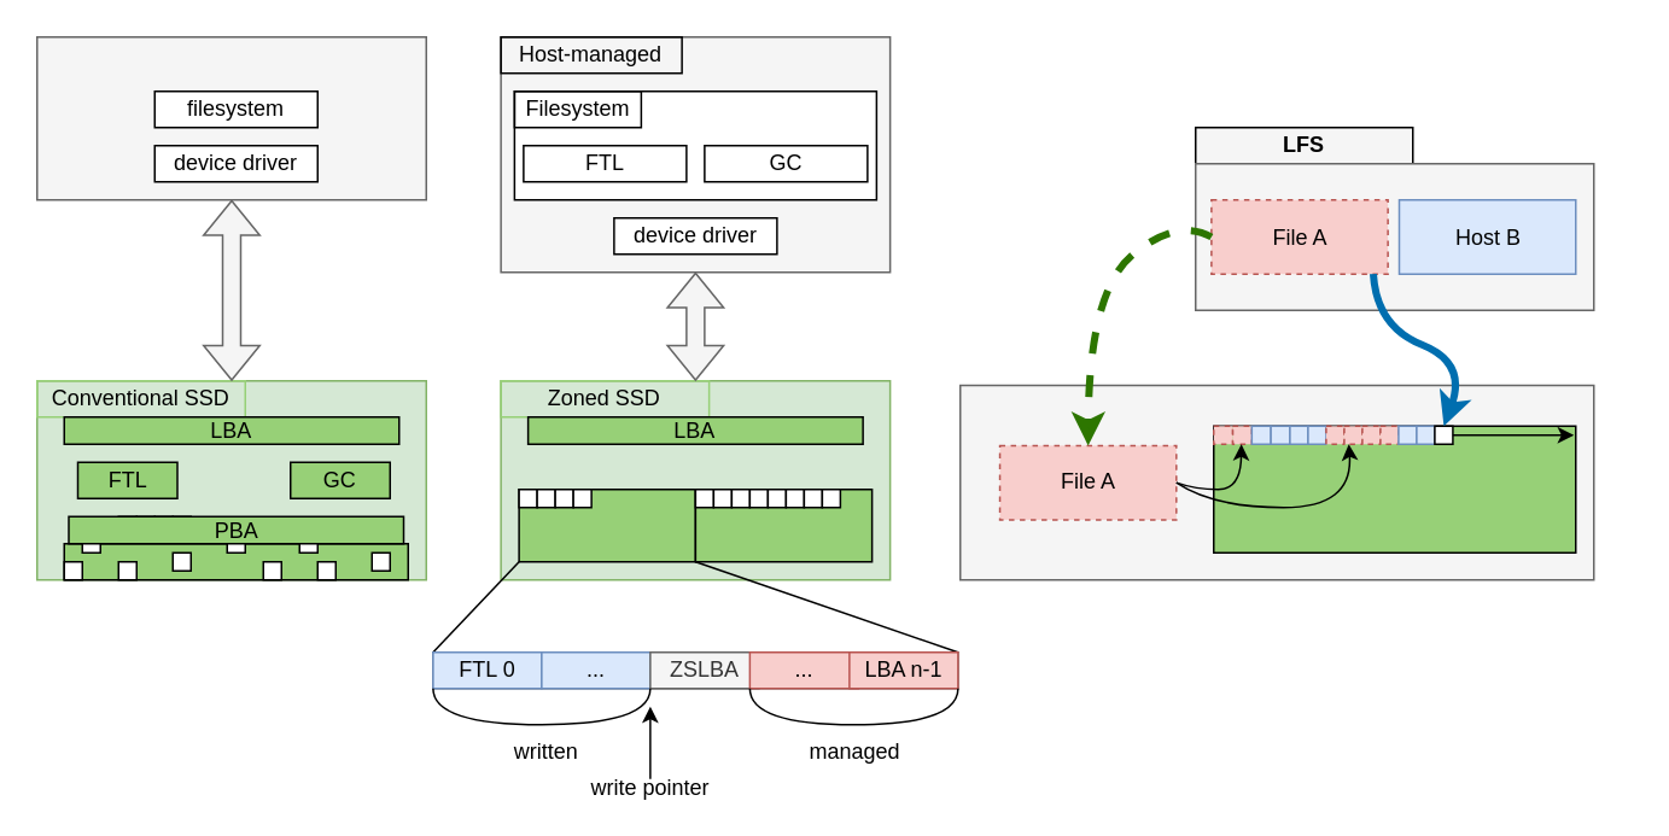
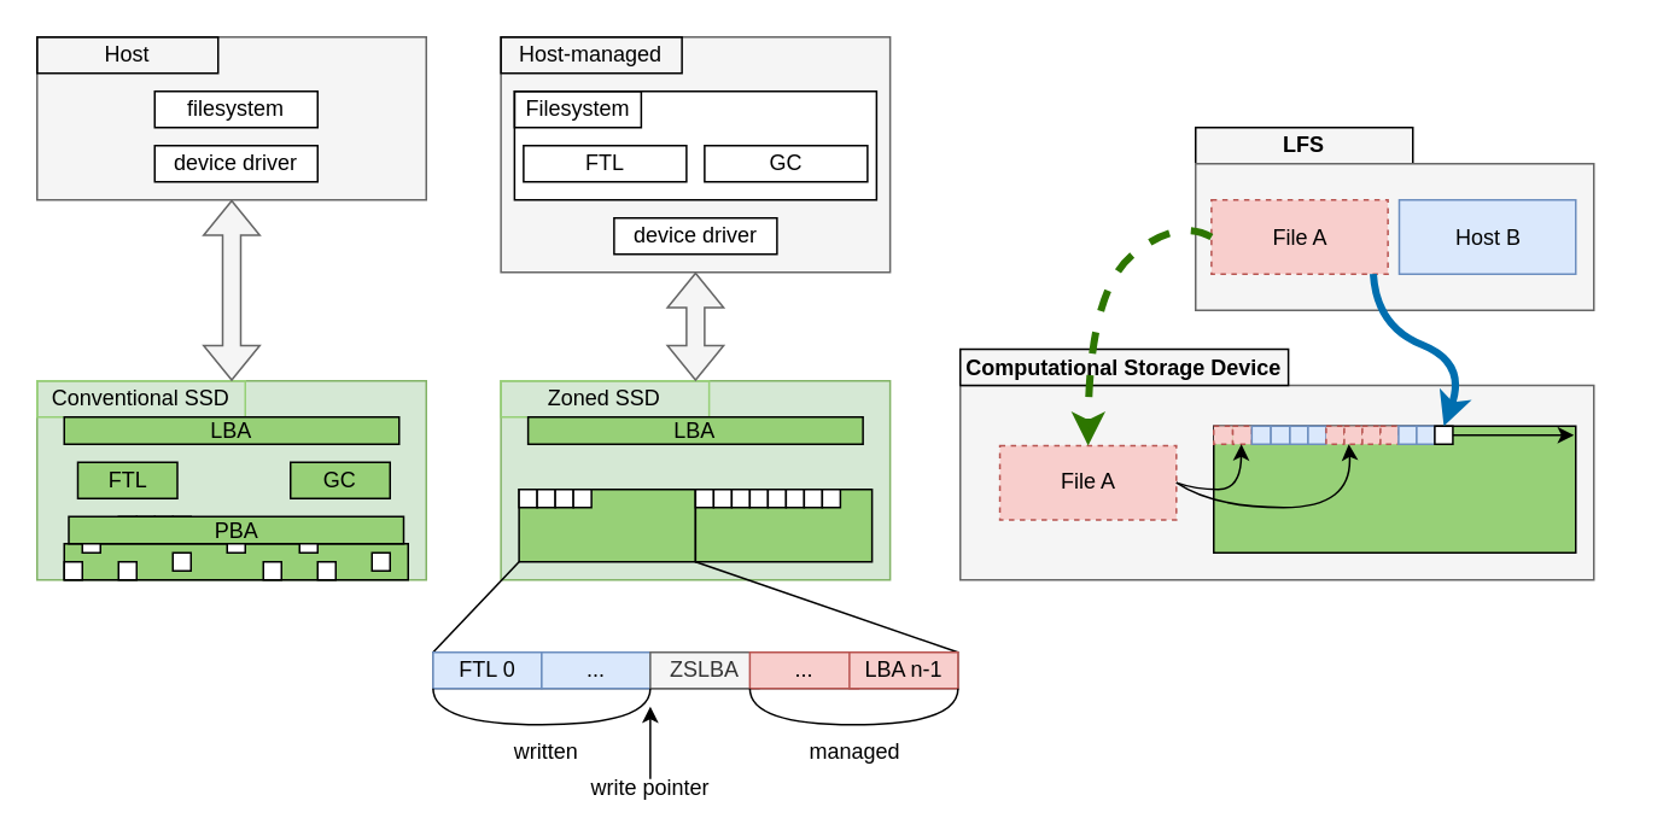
  <mxCell id="0" />
  <mxCell id="1" parent="0" />
  <mxCell id="2" value="" style="rounded=0;whiteSpace=wrap;html=1;fillColor=#f5f5f5;strokeColor=#666666;fontColor=#333333;" parent="1" vertex="1"><mxGeometry x="276.25" y="20" width="215" height="130" as="geometry" /></mxCell>
  <mxCell id="3" value="" style="rounded=0;whiteSpace=wrap;html=1;fillColor=#f5f5f5;strokeColor=#666666;fontColor=#333333;" parent="1" vertex="1"><mxGeometry x="20" y="20" width="215" height="90" as="geometry" /></mxCell>
  <mxCell id="4" value="" style="rounded=0;whiteSpace=wrap;html=1;fillColor=#d5e8d4;strokeColor=#82b366;" parent="1" vertex="1"><mxGeometry x="20" y="210" width="215" height="110" as="geometry" /></mxCell>
+ <mxCell id="5" value="Host" style="text;html=1;fillColor=none;align=center;verticalAlign=middle;whiteSpace=wrap;rounded=0;strokeColor=#000000;" parent="1" vertex="1"><mxGeometry x="20" y="20" width="100" height="20" as="geometry" /></mxCell>
  <mxCell id="6" value="Conventional SSD" style="text;html=1;fillColor=none;align=center;verticalAlign=middle;whiteSpace=wrap;rounded=0;strokeColor=#97D077;" parent="1" vertex="1"><mxGeometry x="20" y="210" width="115" height="20" as="geometry" /></mxCell>
  <mxCell id="7" value="device driver" style="rounded=0;whiteSpace=wrap;html=1;" parent="1" vertex="1"><mxGeometry x="85" y="80" width="90" height="20" as="geometry" /></mxCell>
  <mxCell id="8" value="filesystem" style="rounded=0;whiteSpace=wrap;html=1;" parent="1" vertex="1"><mxGeometry x="85" y="50" width="90" height="20" as="geometry" /></mxCell>
  <mxCell id="9" value="" style="rounded=0;whiteSpace=wrap;html=1;fillColor=#d5e8d4;strokeColor=#82b366;" parent="1" vertex="1"><mxGeometry x="276.25" y="210" width="215" height="110" as="geometry" /></mxCell>
  <mxCell id="10" value="Host-managed" style="text;html=1;fillColor=none;align=center;verticalAlign=middle;whiteSpace=wrap;rounded=0;strokeColor=#000000;" parent="1" vertex="1"><mxGeometry x="276.25" y="20" width="100" height="20" as="geometry" /></mxCell>
  <mxCell id="11" value="Zoned SSD" style="text;html=1;fillColor=none;align=center;verticalAlign=middle;whiteSpace=wrap;rounded=0;strokeColor=#97D077;" parent="1" vertex="1"><mxGeometry x="276.25" y="210" width="115" height="20" as="geometry" /></mxCell>
  <mxCell id="12" value="device driver" style="rounded=0;whiteSpace=wrap;html=1;" parent="1" vertex="1"><mxGeometry x="338.75" y="120" width="90" height="20" as="geometry" /></mxCell>
  <mxCell id="13" value="" style="rounded=0;whiteSpace=wrap;html=1;" parent="1" vertex="1"><mxGeometry x="283.75" y="50" width="200" height="60" as="geometry" /></mxCell>
  <mxCell id="14" value="" style="group;fontSize=12;" parent="1" vertex="1" connectable="0"><mxGeometry x="35" y="300" width="190" height="20" as="geometry" /></mxCell>
  <mxCell id="15" value="" style="group" parent="14" vertex="1" connectable="0"><mxGeometry width="190" height="20" as="geometry" /></mxCell>
  <mxCell id="16" value="" style="rounded=0;whiteSpace=wrap;html=1;fillColor=#97D077;" parent="15" vertex="1"><mxGeometry width="190" height="20" as="geometry" /></mxCell>
  <mxCell id="17" value="" style="rounded=0;whiteSpace=wrap;html=1;" parent="15" vertex="1"><mxGeometry x="30" y="-15" width="10" height="10" as="geometry" /></mxCell>
  <mxCell id="18" value="" style="rounded=0;whiteSpace=wrap;html=1;" parent="15" vertex="1"><mxGeometry x="40" y="-15" width="10" height="10" as="geometry" /></mxCell>
  <mxCell id="19" value="" style="rounded=0;whiteSpace=wrap;html=1;" parent="15" vertex="1"><mxGeometry x="50" y="-15" width="10" height="10" as="geometry" /></mxCell>
  <mxCell id="20" value="" style="rounded=0;whiteSpace=wrap;html=1;" parent="15" vertex="1"><mxGeometry x="10" y="-5" width="10" height="10" as="geometry" /></mxCell>
  <mxCell id="21" value="" style="rounded=0;whiteSpace=wrap;html=1;" parent="15" vertex="1"><mxGeometry y="10" width="10" height="10" as="geometry" /></mxCell>
  <mxCell id="22" value="" style="rounded=0;whiteSpace=wrap;html=1;" parent="15" vertex="1"><mxGeometry x="30" y="10" width="10" height="10" as="geometry" /></mxCell>
  <mxCell id="23" value="" style="rounded=0;whiteSpace=wrap;html=1;" parent="15" vertex="1"><mxGeometry x="170" y="5" width="10" height="10" as="geometry" /></mxCell>
  <mxCell id="24" value="" style="rounded=0;whiteSpace=wrap;html=1;" parent="15" vertex="1"><mxGeometry x="60" y="-15" width="10" height="10" as="geometry" /></mxCell>
  <mxCell id="25" value="" style="rounded=0;whiteSpace=wrap;html=1;" parent="15" vertex="1"><mxGeometry x="90" y="-5" width="10" height="10" as="geometry" /></mxCell>
  <mxCell id="26" value="" style="rounded=0;whiteSpace=wrap;html=1;" parent="15" vertex="1"><mxGeometry x="60" y="5" width="10" height="10" as="geometry" /></mxCell>
  <mxCell id="27" value="" style="rounded=0;whiteSpace=wrap;html=1;" parent="15" vertex="1"><mxGeometry x="130" y="-5" width="10" height="10" as="geometry" /></mxCell>
  <mxCell id="28" value="" style="rounded=0;whiteSpace=wrap;html=1;" parent="15" vertex="1"><mxGeometry x="140" y="10" width="10" height="10" as="geometry" /></mxCell>
  <mxCell id="29" value="" style="rounded=0;whiteSpace=wrap;html=1;" parent="15" vertex="1"><mxGeometry x="110" y="10" width="10" height="10" as="geometry" /></mxCell>
  <mxCell id="30" value="Filesystem" style="text;html=1;fillColor=none;align=center;verticalAlign=middle;whiteSpace=wrap;rounded=0;strokeColor=#000000;" parent="1" vertex="1"><mxGeometry x="283.75" y="50" width="70" height="20" as="geometry" /></mxCell>
  <mxCell id="31" value="GC" style="rounded=0;whiteSpace=wrap;html=1;" parent="1" vertex="1"><mxGeometry x="388.75" y="80" width="90" height="20" as="geometry" /></mxCell>
  <mxCell id="32" value="FTL" style="rounded=0;whiteSpace=wrap;html=1;" parent="1" vertex="1"><mxGeometry x="288.75" y="80" width="90" height="20" as="geometry" /></mxCell>
  <mxCell id="33" value="" style="group;fontSize=12;" parent="1" vertex="1" connectable="0"><mxGeometry x="286.25" y="270" width="97.5" height="40" as="geometry" /></mxCell>
  <mxCell id="34" value="" style="rounded=0;whiteSpace=wrap;html=1;fillColor=#97D077;" parent="33" vertex="1"><mxGeometry width="97.5" height="40" as="geometry" /></mxCell>
  <mxCell id="35" value="" style="rounded=0;whiteSpace=wrap;html=1;" parent="33" vertex="1"><mxGeometry width="10" height="10" as="geometry" /></mxCell>
  <mxCell id="36" value="" style="rounded=0;whiteSpace=wrap;html=1;" parent="33" vertex="1"><mxGeometry x="10" width="10" height="10" as="geometry" /></mxCell>
  <mxCell id="37" value="" style="rounded=0;whiteSpace=wrap;html=1;" parent="33" vertex="1"><mxGeometry x="20" width="10" height="10" as="geometry" /></mxCell>
  <mxCell id="38" value="" style="rounded=0;whiteSpace=wrap;html=1;" parent="33" vertex="1"><mxGeometry x="30" width="10" height="10" as="geometry" /></mxCell>
  <mxCell id="39" value="LBA" style="rounded=0;whiteSpace=wrap;html=1;fillColor=#97D077;" parent="1" vertex="1"><mxGeometry x="35" y="230" width="185" height="15" as="geometry" /></mxCell>
  <mxCell id="40" value="GC" style="rounded=0;whiteSpace=wrap;html=1;fillColor=#97D077;" parent="1" vertex="1"><mxGeometry x="160" y="255" width="55" height="20" as="geometry" /></mxCell>
  <mxCell id="41" value="FTL" style="rounded=0;whiteSpace=wrap;html=1;fillColor=#97D077;" parent="1" vertex="1"><mxGeometry x="42.5" y="255" width="55" height="20" as="geometry" /></mxCell>
  <mxCell id="42" value="PBA" style="rounded=0;whiteSpace=wrap;html=1;fillColor=#97D077;" parent="1" vertex="1"><mxGeometry x="37.5" y="285" width="185" height="15" as="geometry" /></mxCell>
  <mxCell id="43" value="" style="group" parent="1" vertex="1" connectable="0"><mxGeometry x="383.75" y="270" width="97.5" height="40" as="geometry" /></mxCell>
  <mxCell id="44" value="" style="rounded=0;whiteSpace=wrap;html=1;fillColor=#97D077;" parent="43" vertex="1"><mxGeometry width="97.5" height="40" as="geometry" /></mxCell>
  <mxCell id="45" value="" style="rounded=0;whiteSpace=wrap;html=1;" parent="43" vertex="1"><mxGeometry width="10" height="10" as="geometry" /></mxCell>
  <mxCell id="46" value="" style="rounded=0;whiteSpace=wrap;html=1;" parent="43" vertex="1"><mxGeometry x="10" width="10" height="10" as="geometry" /></mxCell>
  <mxCell id="47" value="" style="rounded=0;whiteSpace=wrap;html=1;" parent="43" vertex="1"><mxGeometry x="20" width="10" height="10" as="geometry" /></mxCell>
  <mxCell id="48" value="" style="rounded=0;whiteSpace=wrap;html=1;" parent="43" vertex="1"><mxGeometry x="30" width="10" height="10" as="geometry" /></mxCell>
  <mxCell id="49" value="" style="rounded=0;whiteSpace=wrap;html=1;" parent="43" vertex="1"><mxGeometry x="40" width="10" height="10" as="geometry" /></mxCell>
  <mxCell id="50" value="" style="rounded=0;whiteSpace=wrap;html=1;" parent="43" vertex="1"><mxGeometry x="50" width="10" height="10" as="geometry" /></mxCell>
  <mxCell id="51" value="" style="rounded=0;whiteSpace=wrap;html=1;" parent="43" vertex="1"><mxGeometry x="60" width="10" height="10" as="geometry" /></mxCell>
  <mxCell id="52" value="" style="rounded=0;whiteSpace=wrap;html=1;" parent="43" vertex="1"><mxGeometry x="70" width="10" height="10" as="geometry" /></mxCell>
  <mxCell id="53" value="LBA" style="rounded=0;whiteSpace=wrap;html=1;fillColor=#97D077;" parent="1" vertex="1"><mxGeometry x="291.25" y="230" width="185" height="15" as="geometry" /></mxCell>
  <mxCell id="54" value="" style="shape=flexArrow;endArrow=classic;startArrow=classic;html=1;rounded=0;entryX=0.5;entryY=1;entryDx=0;entryDy=0;exitX=0.5;exitY=0;exitDx=0;exitDy=0;fillColor=#f5f5f5;strokeColor=#666666;" parent="1" source="4" target="3" edge="1"><mxGeometry width="100" height="100" relative="1" as="geometry"><mxPoint x="130" y="210" as="sourcePoint" /><mxPoint x="200" y="150" as="targetPoint" /></mxGeometry></mxCell>
  <mxCell id="55" value="" style="shape=flexArrow;endArrow=classic;startArrow=classic;html=1;rounded=0;entryX=0.5;entryY=1;entryDx=0;entryDy=0;exitX=0.5;exitY=0;exitDx=0;exitDy=0;fillColor=#f5f5f5;strokeColor=#666666;" parent="1" source="9" target="2" edge="1"><mxGeometry width="100" height="100" relative="1" as="geometry"><mxPoint x="158.75" y="220" as="sourcePoint" /><mxPoint x="158.75" y="140" as="targetPoint" /></mxGeometry></mxCell>
  <mxCell id="56" value="" style="rounded=0;whiteSpace=wrap;html=1;fillColor=#f5f5f5;strokeColor=#666666;fontColor=#333333;" parent="1" vertex="1"><mxGeometry x="238.75" y="360" width="290" height="20" as="geometry" /></mxCell>
  <mxCell id="57" value="" style="endArrow=none;html=1;rounded=0;entryX=0;entryY=1;entryDx=0;entryDy=0;exitX=0;exitY=0;exitDx=0;exitDy=0;" parent="1" source="56" target="34" edge="1"><mxGeometry width="50" height="50" relative="1" as="geometry"><mxPoint x="210" y="340" as="sourcePoint" /><mxPoint x="285" y="310" as="targetPoint" /></mxGeometry></mxCell>
  <mxCell id="58" value="" style="endArrow=none;html=1;rounded=0;exitX=1;exitY=0;exitDx=0;exitDy=0;entryX=0;entryY=1;entryDx=0;entryDy=0;" parent="1" source="56" target="44" edge="1"><mxGeometry width="50" height="50" relative="1" as="geometry"><mxPoint x="250" y="360" as="sourcePoint" /><mxPoint x="381.25" y="310" as="targetPoint" /></mxGeometry></mxCell>
  <mxCell id="59" value="FTL 0" style="rounded=0;whiteSpace=wrap;html=1;fillColor=#dae8fc;strokeColor=#6c8ebf;gradientColor=none;" parent="1" vertex="1"><mxGeometry x="238.75" y="360" width="60" height="20" as="geometry" /></mxCell>
  <mxCell id="60" value="..." style="rounded=0;whiteSpace=wrap;html=1;fillColor=#dae8fc;strokeColor=#6c8ebf;gradientColor=none;" parent="1" vertex="1"><mxGeometry x="298.75" y="360" width="60" height="20" as="geometry" /></mxCell>
  <mxCell id="61" value="ZSLBA" style="rounded=0;whiteSpace=wrap;html=1;fillColor=#f5f5f5;strokeColor=#666666;fontColor=#333333;" parent="1" vertex="1"><mxGeometry x="358.75" y="360" width="60" height="20" as="geometry" /></mxCell>
  <mxCell id="62" value="..." style="rounded=0;whiteSpace=wrap;html=1;fillColor=#f8cecc;strokeColor=#b85450;" parent="1" vertex="1"><mxGeometry x="413.75" y="360" width="60" height="20" as="geometry" /></mxCell>
  <mxCell id="63" value="LBA n-1" style="rounded=0;whiteSpace=wrap;html=1;fillColor=#f8cecc;strokeColor=#b85450;" parent="1" vertex="1"><mxGeometry x="468.75" y="360" width="60" height="20" as="geometry" /></mxCell>
  <mxCell id="64" value="" style="curved=1;endArrow=none;html=1;rounded=0;entryX=0;entryY=1;entryDx=0;entryDy=0;exitX=1;exitY=1;exitDx=0;exitDy=0;endFill=0;" parent="1" source="63" target="62" edge="1"><mxGeometry width="50" height="50" relative="1" as="geometry"><mxPoint x="338.75" y="440" as="sourcePoint" /><mxPoint x="388.75" y="390" as="targetPoint" /><Array as="points"><mxPoint x="528.75" y="400" /><mxPoint x="413.75" y="400" /></Array></mxGeometry></mxCell>
  <mxCell id="65" value="managed" style="text;html=1;strokeColor=none;fillColor=none;align=center;verticalAlign=middle;whiteSpace=wrap;rounded=0;" parent="1" vertex="1"><mxGeometry x="441.75" y="410" width="60" height="10" as="geometry" /></mxCell>
  <mxCell id="66" value="" style="curved=1;endArrow=none;html=1;rounded=0;entryX=0;entryY=1;entryDx=0;entryDy=0;exitX=1;exitY=1;exitDx=0;exitDy=0;endFill=0;" parent="1" target="59" edge="1"><mxGeometry width="50" height="50" relative="1" as="geometry"><mxPoint x="358.75" y="380" as="sourcePoint" /><mxPoint x="243.75" y="380" as="targetPoint" /><Array as="points"><mxPoint x="358.75" y="400" /><mxPoint x="238.75" y="400" /></Array></mxGeometry></mxCell>
  <mxCell id="67" value="written" style="text;html=1;strokeColor=none;fillColor=none;align=center;verticalAlign=middle;whiteSpace=wrap;rounded=0;" parent="1" vertex="1"><mxGeometry x="273.75" y="410" width="55" height="10" as="geometry" /></mxCell>
  <mxCell id="68" value="" style="endArrow=classic;html=1;rounded=0;exitX=0.5;exitY=0;exitDx=0;exitDy=0;" parent="1" source="69" edge="1"><mxGeometry width="50" height="50" relative="1" as="geometry"><mxPoint x="358.75" y="420" as="sourcePoint" /><mxPoint x="358.75" y="390" as="targetPoint" /></mxGeometry></mxCell>
  <mxCell id="69" value="write pointer" style="text;html=1;strokeColor=none;fillColor=none;align=center;verticalAlign=middle;whiteSpace=wrap;rounded=0;" parent="1" vertex="1"><mxGeometry x="318.75" y="430" width="80" height="10" as="geometry" /></mxCell>
  <mxCell id="70" value="" style="rounded=0;whiteSpace=wrap;html=1;strokeColor=#666666;fontColor=#333333;fillColor=#F5F5F5;" vertex="1" parent="1"><mxGeometry x="530" y="212.5" width="350" height="107.5" as="geometry" /></mxCell>
+ <mxCell id="71" value="Computational Storage Device" style="text;html=1;align=center;verticalAlign=middle;whiteSpace=wrap;rounded=0;strokeColor=#000000;fillColor=#F5F5F5;fontStyle=1;" vertex="1" parent="1"><mxGeometry x="530" y="192.5" width="181.25" height="20" as="geometry" /></mxCell>
  <mxCell id="72" value="" style="group;fontSize=12;" vertex="1" connectable="0" parent="1"><mxGeometry x="670" y="235" width="200" height="95" as="geometry" /></mxCell>
  <mxCell id="73" value="" style="rounded=0;whiteSpace=wrap;html=1;fillColor=#97D077;" vertex="1" parent="72"><mxGeometry width="200" height="70" as="geometry" /></mxCell>
  <mxCell id="74" value="" style="rounded=0;whiteSpace=wrap;html=1;fillColor=#f8cecc;strokeColor=#b85450;dashed=1;" vertex="1" parent="72"><mxGeometry width="10.526" height="10" as="geometry" /></mxCell>
  <mxCell id="75" value="" style="rounded=0;whiteSpace=wrap;html=1;fillColor=#f8cecc;strokeColor=#b85450;dashed=1;" vertex="1" parent="72"><mxGeometry x="10.526" width="10.526" height="10" as="geometry" /></mxCell>
  <mxCell id="76" value="" style="rounded=0;whiteSpace=wrap;html=1;fillColor=#dae8fc;strokeColor=#6c8ebf;" vertex="1" parent="72"><mxGeometry x="21.053" width="10.526" height="10" as="geometry" /></mxCell>
  <mxCell id="77" value="" style="rounded=0;whiteSpace=wrap;html=1;fillColor=#dae8fc;strokeColor=#6c8ebf;" vertex="1" parent="72"><mxGeometry x="31.579" width="10.526" height="10" as="geometry" /></mxCell>
  <mxCell id="78" value="" style="endArrow=classic;startArrow=none;html=1;rounded=0;fontFamily=Helvetica;fontSize=12;fontColor=#000000;startFill=0;entryX=0.995;entryY=0.071;entryDx=0;entryDy=0;entryPerimeter=0;" edge="1" parent="72" source="86" target="73"><mxGeometry width="50" height="50" relative="1" as="geometry"><mxPoint x="230" y="25" as="sourcePoint" /><mxPoint x="190" y="5" as="targetPoint" /><Array as="points" /></mxGeometry></mxCell>
  <mxCell id="79" value="" style="rounded=0;whiteSpace=wrap;html=1;fillColor=#dae8fc;strokeColor=#6c8ebf;" vertex="1" parent="72"><mxGeometry x="42.11" width="10" height="10" as="geometry" /></mxCell>
  <mxCell id="80" value="" style="rounded=0;whiteSpace=wrap;html=1;fillColor=#dae8fc;strokeColor=#6c8ebf;" vertex="1" parent="72"><mxGeometry x="52.11" width="10" height="10" as="geometry" /></mxCell>
  <mxCell id="81" value="" style="rounded=0;whiteSpace=wrap;html=1;fillColor=#f8cecc;strokeColor=#b85450;dashed=1;" vertex="1" parent="72"><mxGeometry x="62.11" width="10" height="10" as="geometry" /></mxCell>
  <mxCell id="82" value="" style="rounded=0;whiteSpace=wrap;html=1;fillColor=#f8cecc;strokeColor=#b85450;dashed=1;" vertex="1" parent="72"><mxGeometry x="72.11" width="10" height="10" as="geometry" /></mxCell>
  <mxCell id="83" value="" style="rounded=0;whiteSpace=wrap;html=1;fillColor=#f8cecc;strokeColor=#b85450;dashed=1;" vertex="1" parent="72"><mxGeometry x="82.11" width="10" height="10" as="geometry" /></mxCell>
  <mxCell id="84" value="" style="rounded=0;whiteSpace=wrap;html=1;fillColor=#f8cecc;strokeColor=#b85450;dashed=1;" vertex="1" parent="72"><mxGeometry x="92.11" width="10" height="10" as="geometry" /></mxCell>
  <mxCell id="85" value="" style="rounded=0;whiteSpace=wrap;html=1;fillColor=#dae8fc;strokeColor=#6c8ebf;" vertex="1" parent="72"><mxGeometry x="102.11" width="10" height="10" as="geometry" /></mxCell>
  <mxCell id="86" value="" style="rounded=0;whiteSpace=wrap;html=1;fillColor=#dae8fc;strokeColor=#6c8ebf;" vertex="1" parent="72"><mxGeometry x="112.11" width="10" height="10" as="geometry" /></mxCell>
  <mxCell id="87" value="" style="rounded=0;whiteSpace=wrap;html=1;" vertex="1" parent="72"><mxGeometry x="122.11" width="10" height="10" as="geometry" /></mxCell>
  <mxCell id="88" value="" style="group;fontSize=12;" vertex="1" connectable="0" parent="1"><mxGeometry x="670" y="225" width="230" height="70" as="geometry" /></mxCell>
  <mxCell id="89" value="LFS" style="text;html=1;align=center;verticalAlign=middle;whiteSpace=wrap;rounded=0;strokeColor=#000000;fillColor=#F5F5F5;fontStyle=1;" vertex="1" parent="1"><mxGeometry x="660" y="70" width="120" height="20" as="geometry" /></mxCell>
  <mxCell id="90" value="" style="rounded=0;whiteSpace=wrap;html=1;fillColor=#FFFFFF;" vertex="1" parent="1"><mxGeometry x="670.284" y="101" width="97.5" height="41" as="geometry" /></mxCell>
  <mxCell id="91" value="" style="rounded=0;whiteSpace=wrap;html=1;strokeColor=#666666;fontColor=#333333;fillColor=#F5F5F5;verticalAlign=bottom;spacingBottom=8;" vertex="1" parent="1"><mxGeometry x="660" y="90" width="220" height="81" as="geometry" /></mxCell>
  <mxCell id="92" value="File A" style="rounded=0;whiteSpace=wrap;html=1;fillColor=#f8cecc;strokeColor=#b85450;dashed=1;" vertex="1" parent="1"><mxGeometry x="668.754" y="110" width="97.5" height="41" as="geometry" /></mxCell>
  <mxCell id="93" value="Host B" style="rounded=0;whiteSpace=wrap;html=1;fillColor=#dae8fc;strokeColor=#6c8ebf;" vertex="1" parent="1"><mxGeometry x="772.504" y="110" width="97.5" height="41" as="geometry" /></mxCell>
  <mxCell id="94" value="File A" style="rounded=0;whiteSpace=wrap;html=1;fillColor=#f8cecc;strokeColor=#b85450;dashed=1;" vertex="1" parent="1"><mxGeometry x="551.874" y="245.75" width="97.5" height="41" as="geometry" /></mxCell>
  <mxCell id="95" value="" style="curved=1;endArrow=classic;html=1;rounded=0;exitX=1;exitY=0.5;exitDx=0;exitDy=0;entryX=0.5;entryY=0;entryDx=0;entryDy=0;" edge="1" parent="1" source="94"><mxGeometry width="50" height="50" relative="1" as="geometry"><mxPoint x="689.967" y="170.713" as="sourcePoint" /><mxPoint x="685.263" y="245" as="targetPoint" /><Array as="points"><mxPoint x="660" y="270" /><mxPoint x="685" y="270" /></Array></mxGeometry></mxCell>
  <mxCell id="96" value="" style="curved=1;endArrow=classic;html=1;rounded=0;exitX=1;exitY=0.5;exitDx=0;exitDy=0;entryX=0.25;entryY=1;entryDx=0;entryDy=0;" edge="1" parent="1" source="94" target="82"><mxGeometry width="50" height="50" relative="1" as="geometry"><mxPoint x="647.504" y="276.25" as="sourcePoint" /><mxPoint x="695.263" y="255" as="targetPoint" /><Array as="points"><mxPoint x="670" y="280" /><mxPoint x="747" y="280" /></Array></mxGeometry></mxCell>
  <mxCell id="97" value="" style="curved=1;endArrow=classic;html=1;rounded=0;strokeWidth=4;fillColor=#1ba1e2;strokeColor=#006EAF;exitX=0.917;exitY=0.998;exitDx=0;exitDy=0;exitPerimeter=0;entryX=0.5;entryY=0;entryDx=0;entryDy=0;" edge="1" parent="1" source="92" target="87"><mxGeometry width="50" height="50" relative="1" as="geometry"><mxPoint x="950" y="170" as="sourcePoint" /><mxPoint x="960" y="320" as="targetPoint" /><Array as="points"><mxPoint x="760" y="180" /><mxPoint x="810" y="200" /></Array></mxGeometry></mxCell>
  <mxCell id="98" value="" style="curved=1;endArrow=classic;html=1;rounded=0;strokeWidth=4;fillColor=#60a917;strokeColor=#2D7600;exitX=0;exitY=0.5;exitDx=0;exitDy=0;entryX=0.5;entryY=0;entryDx=0;entryDy=0;dashed=1;" edge="1" parent="1" source="92" target="94"><mxGeometry width="50" height="50" relative="1" as="geometry"><mxPoint x="768.162" y="170.918" as="sourcePoint" /><mxPoint x="807.11" y="245" as="targetPoint" /><Array as="points"><mxPoint x="650" y="120" /><mxPoint x="601" y="160" /></Array></mxGeometry></mxCell>
